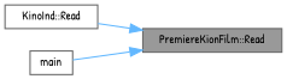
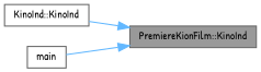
  digraph {
    fontname="Patrick Hand"
    rankdir=RL
    node [color=grey40 fillcolor=white fontname="Patrick Hand" fontsize=10 shape=box style=filled]
    edge [color=steelblue1 dir=back fontname="Patrick Hand" fontsize=10 labelfontname=Helvetica labelfontsize=10 style=solid]
-   n1 [color=gray40 fillcolor=grey60 fontcolor=black height=0.2 label="PremiereKionFilm::Read" width=0.4]
-   n2 [height=0.2 label="KinoInd::Read" width=0.4]
+   n1 [color=gray40 fillcolor=grey60 fontcolor=black height=0.2 label="PremiereKionFilm::KinoInd" width=0.4]
+   n2 [height=0.2 label="KinoInd::KinoInd" width=0.4]
    n3 [height=0.2 label=main width=0.4]
    n1 -> n2
    n1 -> n3
  }
